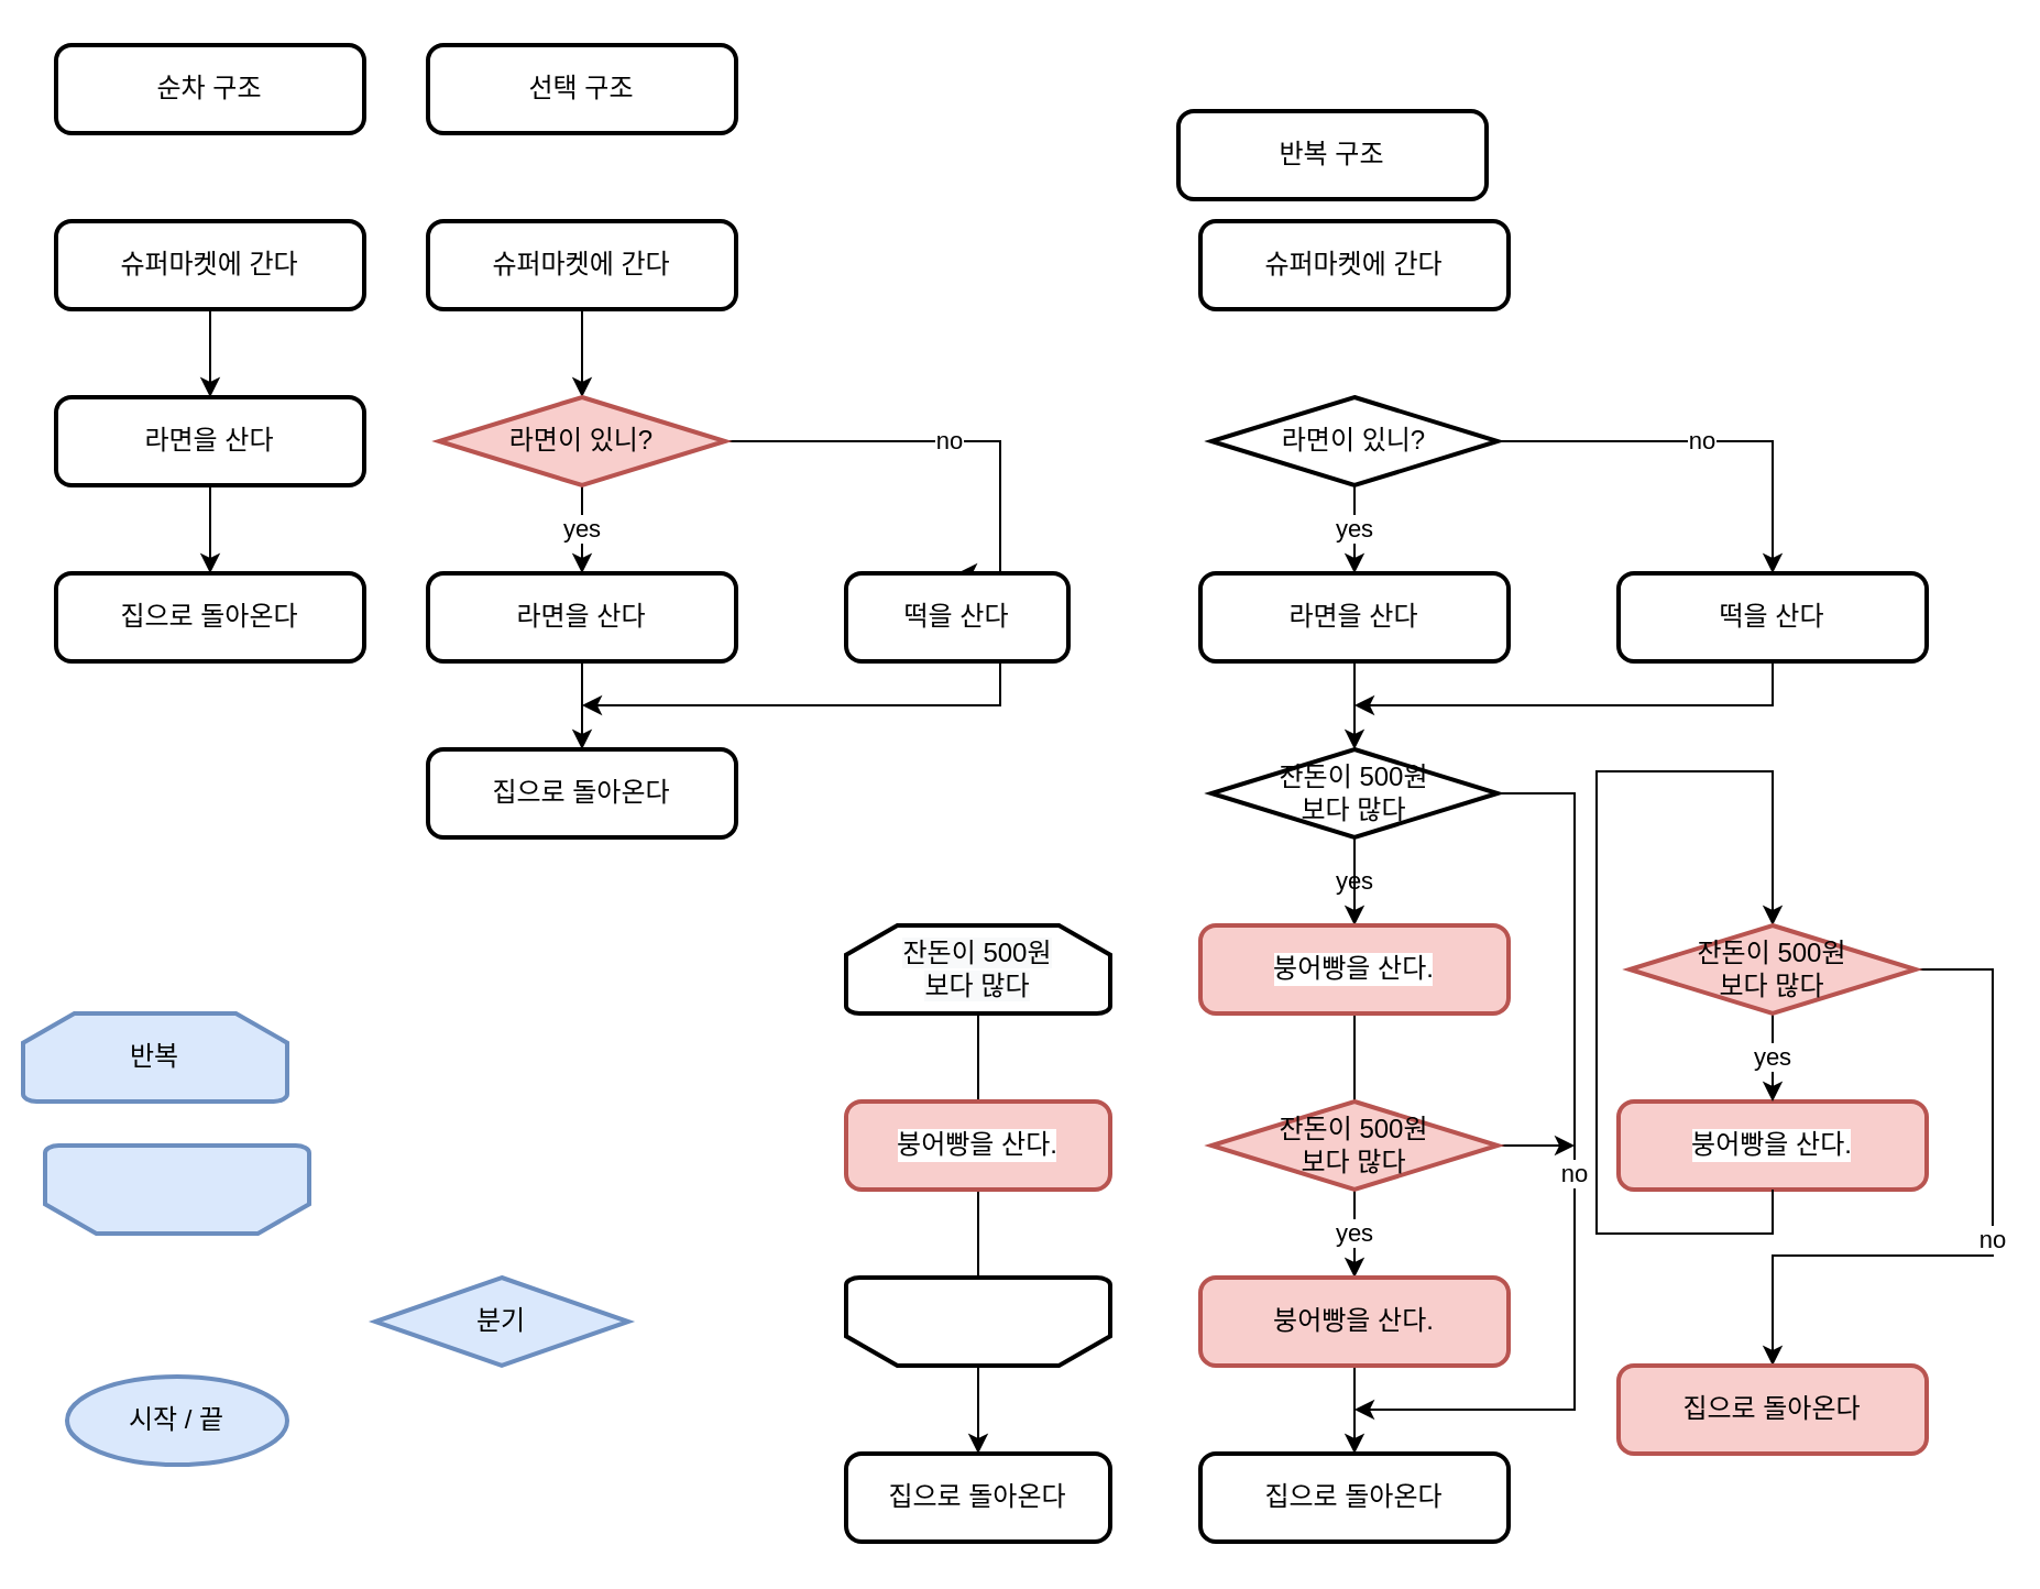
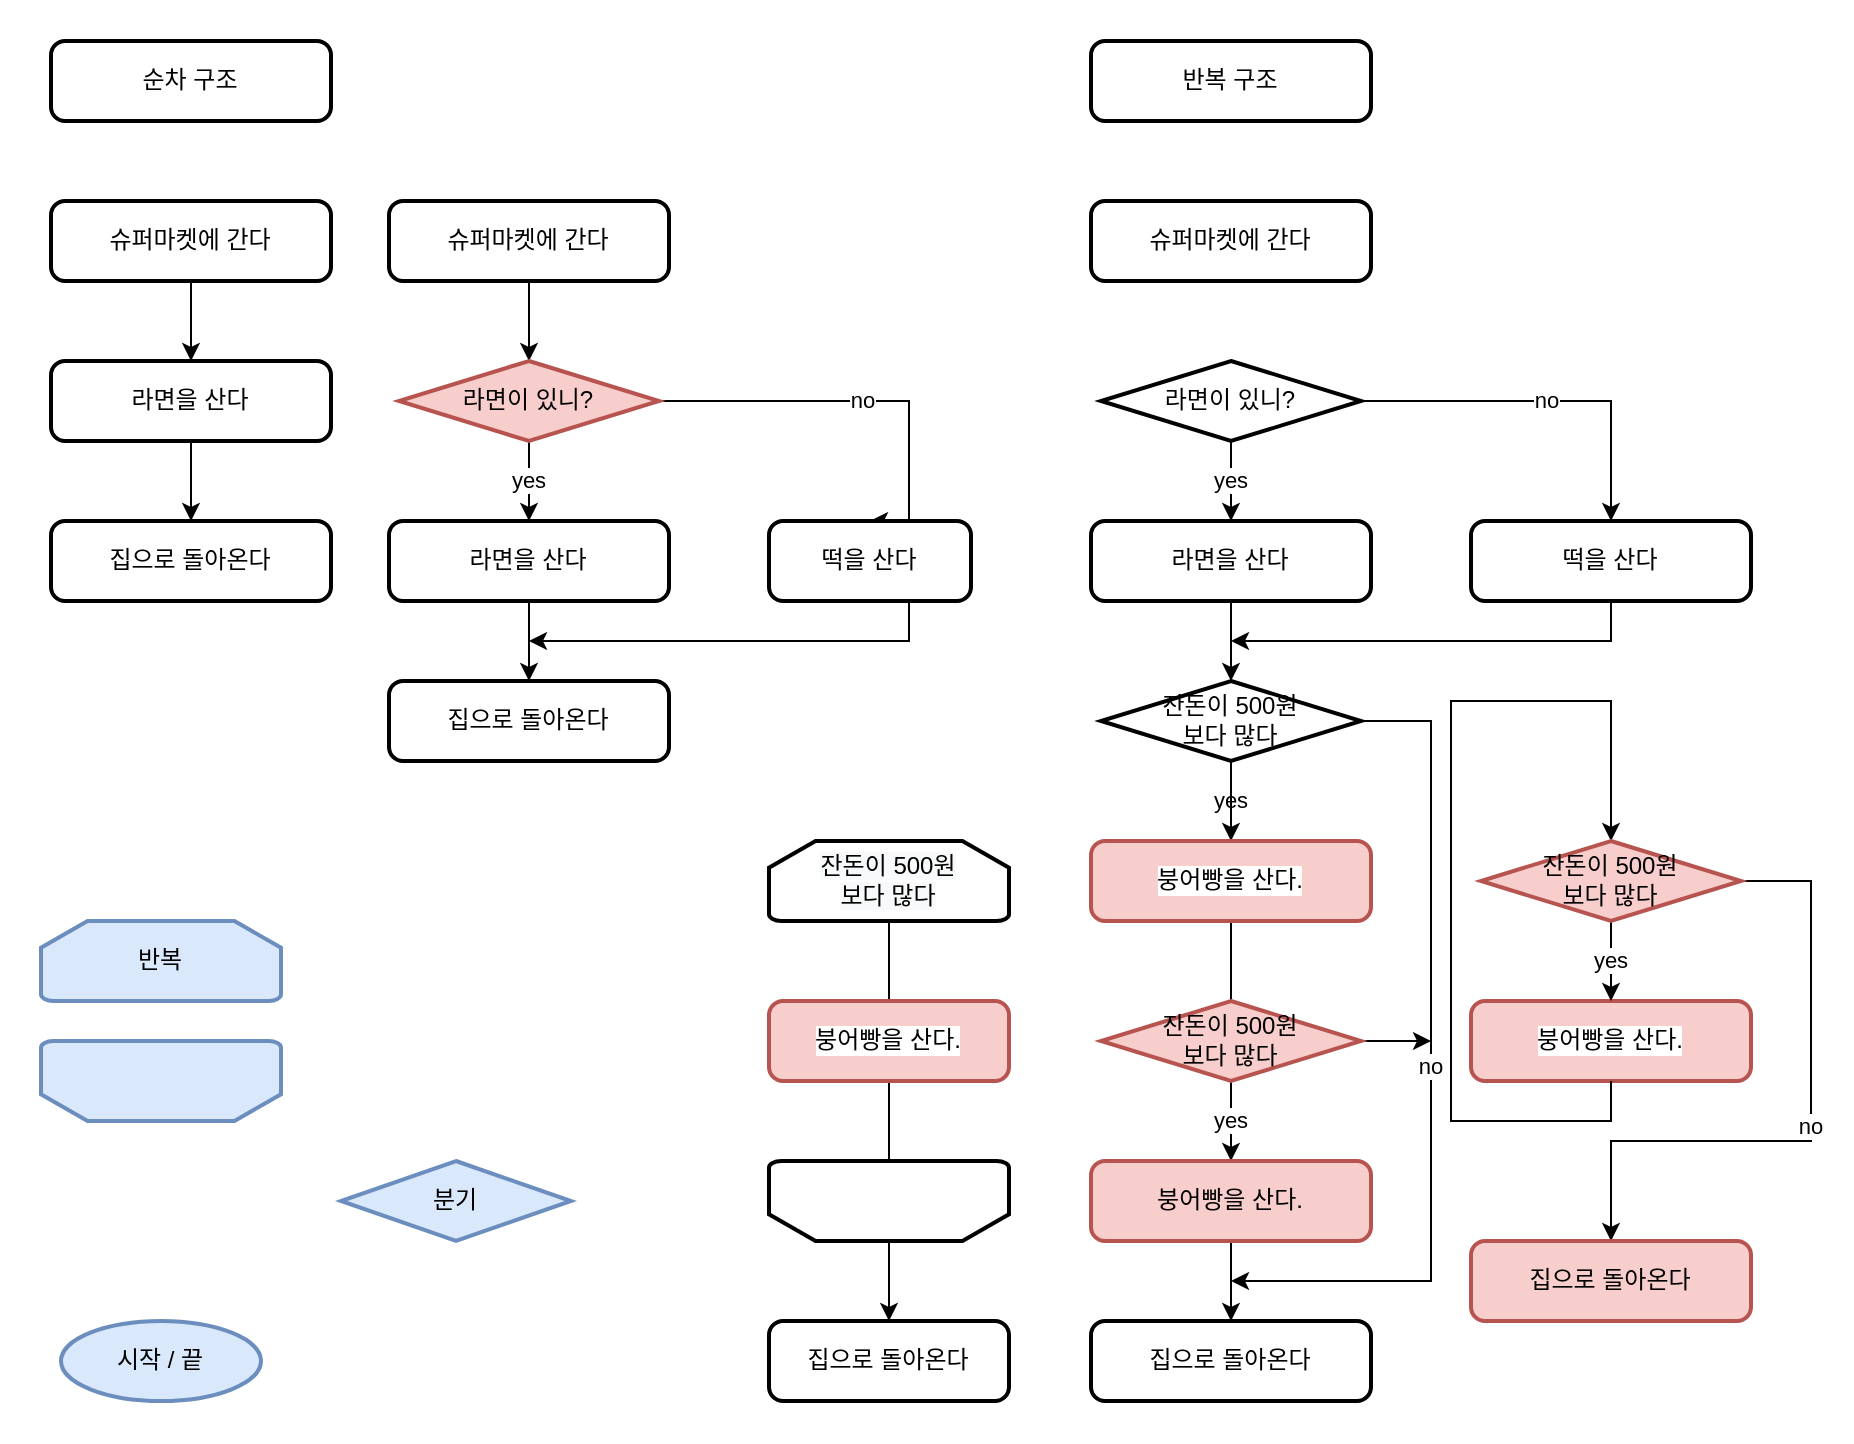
  <mxCell id="0" />
  <mxCell id="1" parent="0" />
  <mxCell id="2" value="" style="edgeStyle=orthogonalEdgeStyle;rounded=0;orthogonalLoop=1;jettySize=auto;html=1;" parent="1" source="3" target="6" edge="1"><mxGeometry relative="1" as="geometry" /></mxCell>
  <mxCell id="3" value="슈퍼마켓에 간다" style="rounded=1;whiteSpace=wrap;html=1;absoluteArcSize=1;arcSize=14;strokeWidth=2;" parent="1" vertex="1"><mxGeometry x="25" y="100" width="140" height="40" as="geometry" /></mxCell>
  <mxCell id="4" value="집으로 돌아온다" style="rounded=1;whiteSpace=wrap;html=1;absoluteArcSize=1;arcSize=14;strokeWidth=2;" parent="1" vertex="1"><mxGeometry x="25" y="260" width="140" height="40" as="geometry" /></mxCell>
  <mxCell id="5" value="" style="edgeStyle=orthogonalEdgeStyle;rounded=0;orthogonalLoop=1;jettySize=auto;html=1;" parent="1" source="6" target="4" edge="1"><mxGeometry relative="1" as="geometry" /></mxCell>
  <mxCell id="6" value="라면을 산다" style="rounded=1;whiteSpace=wrap;html=1;absoluteArcSize=1;arcSize=14;strokeWidth=2;" parent="1" vertex="1"><mxGeometry x="25" y="180" width="140" height="40" as="geometry" /></mxCell>
  <mxCell id="7" value="순차 구조" style="rounded=1;whiteSpace=wrap;html=1;absoluteArcSize=1;arcSize=14;strokeWidth=2;" parent="1" vertex="1"><mxGeometry x="25" y="20" width="140" height="40" as="geometry" /></mxCell>
- <mxCell id="8" value="선택 구조" style="rounded=1;whiteSpace=wrap;html=1;absoluteArcSize=1;arcSize=14;strokeWidth=2;" parent="1" vertex="1"><mxGeometry x="194" y="20" width="140" height="40" as="geometry" /></mxCell>
  <mxCell id="9" style="edgeStyle=orthogonalEdgeStyle;rounded=0;orthogonalLoop=1;jettySize=auto;html=1;" edge="1" parent="1" source="10"><mxGeometry relative="1" as="geometry"><mxPoint x="264" y="180" as="targetPoint" /><Array as="points"><mxPoint x="264" y="170" /><mxPoint x="264" y="170" /></Array></mxGeometry></mxCell>
  <mxCell id="10" value="슈퍼마켓에 간다" style="rounded=1;whiteSpace=wrap;html=1;absoluteArcSize=1;arcSize=14;strokeWidth=2;" parent="1" vertex="1"><mxGeometry x="194" y="100" width="140" height="40" as="geometry" /></mxCell>
  <mxCell id="11" value="집으로 돌아온다" style="rounded=1;whiteSpace=wrap;html=1;absoluteArcSize=1;arcSize=14;strokeWidth=2;" parent="1" vertex="1"><mxGeometry x="194" y="340" width="140" height="40" as="geometry" /></mxCell>
  <mxCell id="12" style="edgeStyle=orthogonalEdgeStyle;rounded=0;orthogonalLoop=1;jettySize=auto;html=1;entryX=0.5;entryY=0;entryDx=0;entryDy=0;" parent="1" source="13" edge="1"><mxGeometry relative="1" as="geometry"><mxPoint x="264" y="340" as="targetPoint" /></mxGeometry></mxCell>
  <mxCell id="13" value="라면을 산다" style="rounded=1;whiteSpace=wrap;html=1;absoluteArcSize=1;arcSize=14;strokeWidth=2;" parent="1" vertex="1"><mxGeometry x="194" y="260" width="140" height="40" as="geometry" /></mxCell>
  <mxCell id="14" value="no" style="edgeStyle=orthogonalEdgeStyle;rounded=0;orthogonalLoop=1;jettySize=auto;html=1;entryX=0.5;entryY=0;entryDx=0;entryDy=0;" parent="1" source="16" target="18" edge="1"><mxGeometry relative="1" as="geometry"><Array as="points"><mxPoint x="454" y="200" /></Array></mxGeometry></mxCell>
  <mxCell id="15" value="yes" style="edgeStyle=orthogonalEdgeStyle;rounded=0;orthogonalLoop=1;jettySize=auto;html=1;entryX=0.5;entryY=0;entryDx=0;entryDy=0;" edge="1" parent="1" source="16" target="13"><mxGeometry relative="1" as="geometry" /></mxCell>
  <mxCell id="16" value="라면이 있니?" style="strokeWidth=2;html=1;shape=mxgraph.flowchart.decision;whiteSpace=wrap;fillColor=#f8cecc;strokeColor=#b85450;" parent="1" vertex="1"><mxGeometry x="199" y="180" width="130" height="40" as="geometry" /></mxCell>
  <mxCell id="17" style="edgeStyle=orthogonalEdgeStyle;rounded=0;orthogonalLoop=1;jettySize=auto;html=1;" parent="1" source="18" edge="1"><mxGeometry relative="1" as="geometry"><mxPoint x="264" y="320" as="targetPoint" /><Array as="points"><mxPoint x="454" y="320" /></Array></mxGeometry></mxCell>
  <mxCell id="18" value="떡을 산다" style="rounded=1;whiteSpace=wrap;html=1;absoluteArcSize=1;arcSize=14;strokeWidth=2;" parent="1" vertex="1"><mxGeometry x="384" y="260" width="101" height="40" as="geometry" /></mxCell>
- <mxCell id="19" value="반복 구조" style="rounded=1;whiteSpace=wrap;html=1;absoluteArcSize=1;arcSize=14;strokeWidth=2;" parent="1" vertex="1"><mxGeometry x="535" y="50" width="140" height="40" as="geometry" /></mxCell>
+ <mxCell id="19" value="반복 구조" style="rounded=1;whiteSpace=wrap;html=1;absoluteArcSize=1;arcSize=14;strokeWidth=2;" parent="1" vertex="1"><mxGeometry x="545" y="20" width="140" height="40" as="geometry" /></mxCell>
  <mxCell id="20" value="슈퍼마켓에 간다" style="rounded=1;whiteSpace=wrap;html=1;absoluteArcSize=1;arcSize=14;strokeWidth=2;" parent="1" vertex="1"><mxGeometry x="545" y="100" width="140" height="40" as="geometry" /></mxCell>
  <mxCell id="21" value="집으로 돌아온다" style="rounded=1;whiteSpace=wrap;html=1;absoluteArcSize=1;arcSize=14;strokeWidth=2;" parent="1" vertex="1"><mxGeometry x="545" y="660" width="140" height="40" as="geometry" /></mxCell>
  <mxCell id="22" style="edgeStyle=orthogonalEdgeStyle;rounded=0;orthogonalLoop=1;jettySize=auto;html=1;entryX=0.5;entryY=0;entryDx=0;entryDy=0;" parent="1" source="23" edge="1"><mxGeometry relative="1" as="geometry"><mxPoint x="615" y="340" as="targetPoint" /></mxGeometry></mxCell>
  <mxCell id="23" value="라면을 산다" style="rounded=1;whiteSpace=wrap;html=1;absoluteArcSize=1;arcSize=14;strokeWidth=2;" parent="1" vertex="1"><mxGeometry x="545" y="260" width="140" height="40" as="geometry" /></mxCell>
  <mxCell id="24" value="no" style="edgeStyle=orthogonalEdgeStyle;rounded=0;orthogonalLoop=1;jettySize=auto;html=1;entryX=0.5;entryY=0;entryDx=0;entryDy=0;" parent="1" source="26" target="28" edge="1"><mxGeometry relative="1" as="geometry"><Array as="points"><mxPoint x="805" y="200" /></Array></mxGeometry></mxCell>
  <mxCell id="25" value="yes" style="edgeStyle=orthogonalEdgeStyle;rounded=0;orthogonalLoop=1;jettySize=auto;html=1;entryX=0.5;entryY=0;entryDx=0;entryDy=0;" parent="1" source="26" target="23" edge="1"><mxGeometry relative="1" as="geometry" /></mxCell>
  <mxCell id="26" value="라면이 있니?" style="strokeWidth=2;html=1;shape=mxgraph.flowchart.decision;whiteSpace=wrap;" parent="1" vertex="1"><mxGeometry x="550" y="180" width="130" height="40" as="geometry" /></mxCell>
  <mxCell id="27" style="edgeStyle=orthogonalEdgeStyle;rounded=0;orthogonalLoop=1;jettySize=auto;html=1;" parent="1" source="28" edge="1"><mxGeometry relative="1" as="geometry"><mxPoint x="615" y="320" as="targetPoint" /><Array as="points"><mxPoint x="805" y="320" /></Array></mxGeometry></mxCell>
  <mxCell id="28" value="떡을 산다" style="rounded=1;whiteSpace=wrap;html=1;absoluteArcSize=1;arcSize=14;strokeWidth=2;" parent="1" vertex="1"><mxGeometry x="735" y="260" width="140" height="40" as="geometry" /></mxCell>
  <mxCell id="29" value="yes" style="edgeStyle=orthogonalEdgeStyle;rounded=0;orthogonalLoop=1;jettySize=auto;html=1;entryX=0.5;entryY=0;entryDx=0;entryDy=0;" parent="1" source="32" target="33" edge="1"><mxGeometry relative="1" as="geometry" /></mxCell>
  <mxCell id="30" style="edgeStyle=orthogonalEdgeStyle;rounded=0;orthogonalLoop=1;jettySize=auto;html=1;entryX=0.5;entryY=0;entryDx=0;entryDy=0;" parent="1" source="32" target="21" edge="1"><mxGeometry relative="1" as="geometry" /></mxCell>
  <mxCell id="31" value="no" style="edgeStyle=orthogonalEdgeStyle;rounded=0;orthogonalLoop=1;jettySize=auto;html=1;" parent="1" source="32" edge="1"><mxGeometry relative="1" as="geometry"><mxPoint x="615" y="640" as="targetPoint" /><Array as="points"><mxPoint x="715" y="360" /><mxPoint x="715" y="640" /></Array></mxGeometry></mxCell>
  <mxCell id="32" value="잔돈이 500원 &lt;br&gt;보다 많다" style="strokeWidth=2;html=1;shape=mxgraph.flowchart.decision;whiteSpace=wrap;" parent="1" vertex="1"><mxGeometry x="550" y="340" width="130" height="40" as="geometry" /></mxCell>
  <mxCell id="33" value="붕어빵을 산다." style="rounded=1;whiteSpace=wrap;html=1;absoluteArcSize=1;arcSize=14;strokeWidth=2;labelBackgroundColor=default;fillColor=#f8cecc;strokeColor=#b85450;" parent="1" vertex="1"><mxGeometry x="545" y="420" width="140" height="40" as="geometry" /></mxCell>
  <mxCell id="34" style="edgeStyle=orthogonalEdgeStyle;rounded=0;orthogonalLoop=1;jettySize=auto;html=1;exitX=1;exitY=0.5;exitDx=0;exitDy=0;exitPerimeter=0;" parent="1" source="36" edge="1"><mxGeometry relative="1" as="geometry"><mxPoint x="715" y="520" as="targetPoint" /></mxGeometry></mxCell>
  <mxCell id="35" value="yes" style="edgeStyle=orthogonalEdgeStyle;rounded=0;orthogonalLoop=1;jettySize=auto;html=1;" parent="1" source="36" edge="1"><mxGeometry relative="1" as="geometry"><mxPoint x="615" y="580" as="targetPoint" /></mxGeometry></mxCell>
  <mxCell id="36" value="잔돈이 500원 &lt;br&gt;보다 많다" style="strokeWidth=2;html=1;shape=mxgraph.flowchart.decision;whiteSpace=wrap;fillColor=#f8cecc;strokeColor=#b85450;" parent="1" vertex="1"><mxGeometry x="550" y="500" width="130" height="40" as="geometry" /></mxCell>
  <mxCell id="37" value="붕어빵을 산다." style="rounded=1;whiteSpace=wrap;html=1;absoluteArcSize=1;arcSize=14;strokeWidth=2;fillColor=#f8cecc;strokeColor=#b85450;" parent="1" vertex="1"><mxGeometry x="545" y="580" width="140" height="40" as="geometry" /></mxCell>
  <mxCell id="38" value="붕어빵을 산다." style="rounded=1;whiteSpace=wrap;html=1;absoluteArcSize=1;arcSize=14;strokeWidth=2;labelBackgroundColor=default;fillColor=#f8cecc;strokeColor=#b85450;" parent="1" vertex="1"><mxGeometry x="735" y="500" width="140" height="40" as="geometry" /></mxCell>
  <mxCell id="39" style="edgeStyle=orthogonalEdgeStyle;rounded=0;orthogonalLoop=1;jettySize=auto;html=1;exitX=0.5;exitY=1;exitDx=0;exitDy=0;entryX=0.5;entryY=0;entryDx=0;entryDy=0;entryPerimeter=0;" parent="1" source="38" target="42" edge="1"><mxGeometry relative="1" as="geometry"><mxPoint x="805" y="410" as="targetPoint" /><mxPoint x="805" y="550" as="sourcePoint" /><Array as="points"><mxPoint x="805" y="560" /><mxPoint x="725" y="560" /><mxPoint x="725" y="350" /><mxPoint x="805" y="350" /></Array></mxGeometry></mxCell>
  <mxCell id="40" value="yes" style="edgeStyle=orthogonalEdgeStyle;rounded=0;orthogonalLoop=1;jettySize=auto;html=1;entryX=0.5;entryY=0;entryDx=0;entryDy=0;" parent="1" source="42" target="38" edge="1"><mxGeometry relative="1" as="geometry" /></mxCell>
  <mxCell id="41" value="no" style="edgeStyle=orthogonalEdgeStyle;rounded=0;orthogonalLoop=1;jettySize=auto;html=1;entryX=0.5;entryY=0;entryDx=0;entryDy=0;" parent="1" source="42" target="43" edge="1"><mxGeometry relative="1" as="geometry"><mxPoint x="805" y="610" as="targetPoint" /><Array as="points"><mxPoint x="905" y="440" /><mxPoint x="905" y="570" /><mxPoint x="805" y="570" /></Array></mxGeometry></mxCell>
  <mxCell id="42" value="잔돈이 500원 &lt;br&gt;보다 많다" style="strokeWidth=2;html=1;shape=mxgraph.flowchart.decision;whiteSpace=wrap;fillColor=#f8cecc;strokeColor=#b85450;" parent="1" vertex="1"><mxGeometry x="740" y="420" width="130" height="40" as="geometry" /></mxCell>
  <mxCell id="43" value="집으로 돌아온다" style="rounded=1;whiteSpace=wrap;html=1;absoluteArcSize=1;arcSize=14;strokeWidth=2;fillColor=#f8cecc;strokeColor=#b85450;" parent="1" vertex="1"><mxGeometry x="735" y="620" width="140" height="40" as="geometry" /></mxCell>
  <mxCell id="44" style="edgeStyle=orthogonalEdgeStyle;rounded=0;orthogonalLoop=1;jettySize=auto;html=1;entryX=0.5;entryY=0;entryDx=0;entryDy=0;" edge="1" parent="1" source="45" target="47"><mxGeometry relative="1" as="geometry" /></mxCell>
  <mxCell id="45" value="&#10;&#10;&lt;span style=&quot;color: rgb(0, 0, 0); font-family: helvetica; font-size: 12px; font-style: normal; font-weight: 400; letter-spacing: normal; text-align: center; text-indent: 0px; text-transform: none; word-spacing: 0px; background-color: rgb(248, 249, 250); display: inline; float: none;&quot;&gt;잔돈이 500원&lt;/span&gt;&lt;br style=&quot;color: rgb(0, 0, 0); font-family: helvetica; font-size: 12px; font-style: normal; font-weight: 400; letter-spacing: normal; text-align: center; text-indent: 0px; text-transform: none; word-spacing: 0px; background-color: rgb(248, 249, 250);&quot;&gt;&lt;span style=&quot;color: rgb(0, 0, 0); font-family: helvetica; font-size: 12px; font-style: normal; font-weight: 400; letter-spacing: normal; text-align: center; text-indent: 0px; text-transform: none; word-spacing: 0px; background-color: rgb(248, 249, 250); display: inline; float: none;&quot;&gt;보다 많다&lt;/span&gt;&#10;&#10;" style="strokeWidth=2;html=1;shape=mxgraph.flowchart.loop_limit;whiteSpace=wrap;direction=east;" vertex="1" parent="1"><mxGeometry x="384" y="420" width="120" height="40" as="geometry" /></mxCell>
  <mxCell id="46" value="" style="strokeWidth=2;html=1;shape=mxgraph.flowchart.loop_limit;whiteSpace=wrap;direction=west;" vertex="1" parent="1"><mxGeometry x="384" y="580" width="120" height="40" as="geometry" /></mxCell>
  <mxCell id="47" value="집으로 돌아온다" style="rounded=1;whiteSpace=wrap;html=1;absoluteArcSize=1;arcSize=14;strokeWidth=2;" vertex="1" parent="1"><mxGeometry x="384" y="660" width="120" height="40" as="geometry" /></mxCell>
  <mxCell id="48" value="붕어빵을 산다." style="rounded=1;whiteSpace=wrap;html=1;absoluteArcSize=1;arcSize=14;strokeWidth=2;labelBackgroundColor=default;fillColor=#f8cecc;strokeColor=#b85450;" vertex="1" parent="1"><mxGeometry x="384" y="500" width="120" height="40" as="geometry" /></mxCell>
  <mxCell id="49" value="분기" style="strokeWidth=2;html=1;shape=mxgraph.flowchart.decision;whiteSpace=wrap;fillColor=#dae8fc;strokeColor=#6c8ebf;" vertex="1" parent="1"><mxGeometry x="170" y="580" width="115" height="40" as="geometry" /></mxCell>
  <mxCell id="50" value="" style="strokeWidth=2;html=1;shape=mxgraph.flowchart.loop_limit;whiteSpace=wrap;direction=east;fillColor=#dae8fc;strokeColor=#6c8ebf;rotation=-180;" vertex="1" parent="1"><mxGeometry x="20" y="520" width="120" height="40" as="geometry" /></mxCell>
- <mxCell id="51" value="시작 / 끝" style="strokeWidth=2;html=1;shape=mxgraph.flowchart.start_2;whiteSpace=wrap;fillColor=#dae8fc;strokeColor=#6c8ebf;" vertex="1" parent="1"><mxGeometry x="30" y="625" width="100" height="40" as="geometry" /></mxCell>
- <mxCell id="52" value="반복" style="strokeWidth=2;html=1;shape=mxgraph.flowchart.loop_limit;whiteSpace=wrap;direction=east;fillColor=#dae8fc;strokeColor=#6c8ebf;" vertex="1" parent="1"><mxGeometry x="10" y="460" width="120" height="40" as="geometry" /></mxCell>
+ <mxCell id="51" value="시작 / 끝" style="strokeWidth=2;html=1;shape=mxgraph.flowchart.start_2;whiteSpace=wrap;fillColor=#dae8fc;strokeColor=#6c8ebf;" vertex="1" parent="1"><mxGeometry x="30" y="660" width="100" height="40" as="geometry" /></mxCell>
+ <mxCell id="52" value="반복" style="strokeWidth=2;html=1;shape=mxgraph.flowchart.loop_limit;whiteSpace=wrap;direction=east;fillColor=#dae8fc;strokeColor=#6c8ebf;" vertex="1" parent="1"><mxGeometry x="20" y="460" width="120" height="40" as="geometry" /></mxCell>
